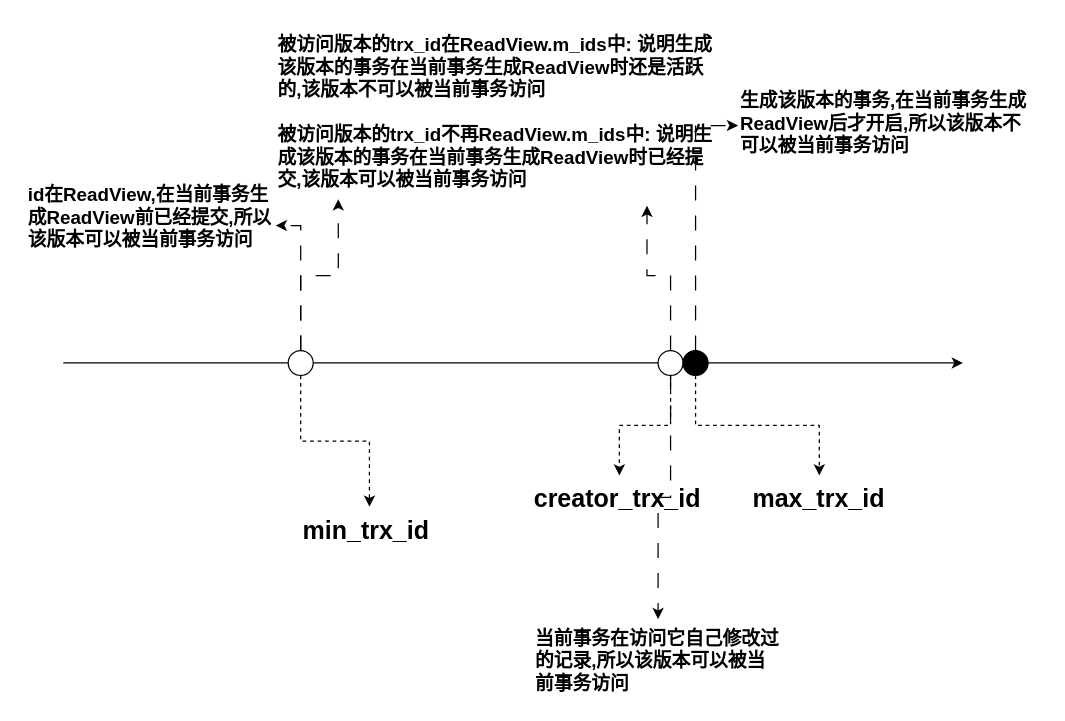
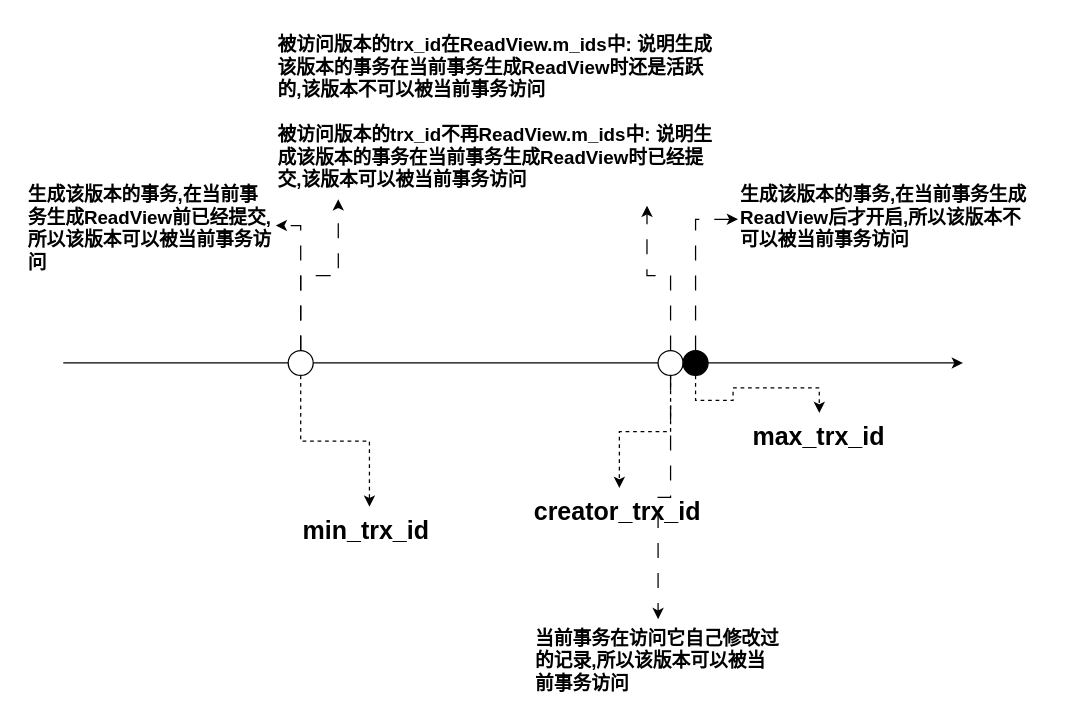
  <mxCell id="0" />
  <mxCell id="1" parent="0" />
  <mxCell id="2" value="" style="endArrow=classic;html=1;rounded=0;" edge="1" parent="1" source="16"><mxGeometry width="50" height="50" relative="1" as="geometry"><mxPoint x="50" y="290" as="sourcePoint" /><mxPoint x="770" y="290" as="targetPoint" /></mxGeometry></mxCell>
  <mxCell id="3" value="" style="endArrow=none;html=1;rounded=0;endFill=0;" edge="1" parent="1" target="6"><mxGeometry width="50" height="50" relative="1" as="geometry"><mxPoint x="50" y="290" as="sourcePoint" /><mxPoint x="770" y="290" as="targetPoint" /></mxGeometry></mxCell>
  <mxCell id="4" style="edgeStyle=orthogonalEdgeStyle;rounded=0;orthogonalLoop=1;jettySize=auto;html=1;exitX=0.5;exitY=1;exitDx=0;exitDy=0;dashed=1;" edge="1" parent="1" source="6" target="7"><mxGeometry relative="1" as="geometry" /></mxCell>
  <mxCell id="5" style="edgeStyle=orthogonalEdgeStyle;rounded=0;orthogonalLoop=1;jettySize=auto;html=1;exitX=0.5;exitY=0;exitDx=0;exitDy=0;entryX=1;entryY=0.5;entryDx=0;entryDy=0;dashed=1;dashPattern=12 12;" edge="1" parent="1" source="6" target="18"><mxGeometry relative="1" as="geometry" /></mxCell>
  <mxCell id="6" value="" style="ellipse;whiteSpace=wrap;html=1;aspect=fixed;" vertex="1" parent="1"><mxGeometry x="230" y="280" width="20" height="20" as="geometry" /></mxCell>
  <mxCell id="7" value="min_trx_id" style="text;html=1;align=left;verticalAlign=top;whiteSpace=wrap;rounded=0;fontSize=20;fontStyle=1" vertex="1" parent="1"><mxGeometry x="240" y="405" width="110" height="30" as="geometry" /></mxCell>
  <mxCell id="8" value="" style="endArrow=none;html=1;rounded=0;endFill=0;" edge="1" parent="1" source="6" target="11"><mxGeometry width="50" height="50" relative="1" as="geometry"><mxPoint x="160" y="290" as="sourcePoint" /><mxPoint x="770" y="290" as="targetPoint" /></mxGeometry></mxCell>
  <mxCell id="9" style="edgeStyle=orthogonalEdgeStyle;rounded=0;orthogonalLoop=1;jettySize=auto;html=1;exitX=0.5;exitY=1;exitDx=0;exitDy=0;entryX=0.5;entryY=0;entryDx=0;entryDy=0;dashed=1;" edge="1" parent="1" source="11" target="12"><mxGeometry relative="1" as="geometry" /></mxCell>
  <mxCell id="10" style="edgeStyle=orthogonalEdgeStyle;rounded=0;orthogonalLoop=1;jettySize=auto;html=1;exitX=0.5;exitY=1;exitDx=0;exitDy=0;dashed=1;dashPattern=12 12;" edge="1" parent="1" source="11" target="23"><mxGeometry relative="1" as="geometry" /></mxCell>
  <mxCell id="11" value="" style="ellipse;whiteSpace=wrap;html=1;aspect=fixed;" vertex="1" parent="1"><mxGeometry x="526" y="280" width="20" height="20" as="geometry" /></mxCell>
- <mxCell id="12" value="creator_trx_id" style="text;html=1;align=left;verticalAlign=top;whiteSpace=wrap;rounded=0;fontSize=20;fontStyle=1" vertex="1" parent="1"><mxGeometry x="425" y="380" width="140" height="30" as="geometry" /></mxCell>
+ <mxCell id="12" value="creator_trx_id" style="text;html=1;align=left;verticalAlign=top;whiteSpace=wrap;rounded=0;fontSize=20;fontStyle=1" vertex="1" parent="1"><mxGeometry x="425" y="390" width="140" height="30" as="geometry" /></mxCell>
  <mxCell id="13" value="" style="endArrow=classic;html=1;rounded=0;" edge="1" parent="1" source="11" target="16"><mxGeometry width="50" height="50" relative="1" as="geometry"><mxPoint x="390" y="290" as="sourcePoint" /><mxPoint x="770" y="290" as="targetPoint" /></mxGeometry></mxCell>
  <mxCell id="14" style="edgeStyle=orthogonalEdgeStyle;rounded=0;orthogonalLoop=1;jettySize=auto;html=1;exitX=0.5;exitY=1;exitDx=0;exitDy=0;entryX=0.5;entryY=0;entryDx=0;entryDy=0;dashed=1;" edge="1" parent="1" source="16" target="17"><mxGeometry relative="1" as="geometry" /></mxCell>
  <mxCell id="15" style="edgeStyle=orthogonalEdgeStyle;rounded=0;orthogonalLoop=1;jettySize=auto;html=1;exitX=0.5;exitY=0;exitDx=0;exitDy=0;entryX=0;entryY=0.5;entryDx=0;entryDy=0;dashed=1;dashPattern=12 12;" edge="1" parent="1" source="16" target="19"><mxGeometry relative="1" as="geometry" /></mxCell>
  <mxCell id="16" value="" style="ellipse;whiteSpace=wrap;html=1;aspect=fixed;fillColor=light-dark(#000000, #ffffff);" vertex="1" parent="1"><mxGeometry x="546" y="280" width="20" height="20" as="geometry" /></mxCell>
- <mxCell id="17" value="max_trx_id" style="text;html=1;align=left;verticalAlign=top;whiteSpace=wrap;rounded=0;fontSize=20;fontStyle=1" vertex="1" parent="1"><mxGeometry x="600" y="380" width="110" height="30" as="geometry" /></mxCell>
- <mxCell id="18" value="id在ReadView,在当前事务生成ReadView前已经提交,所以该版本可以被当前事务访问" style="text;html=1;align=left;verticalAlign=top;whiteSpace=wrap;rounded=0;fontSize=15;fontStyle=1" vertex="1" parent="1"><mxGeometry x="20" y="140" width="200" height="80" as="geometry" /></mxCell>
- <mxCell id="19" value="生成该版本的事务,在当前事务生成ReadView后才开启,所以该版本不可以被当前事务访问" style="text;html=1;align=left;verticalAlign=top;whiteSpace=wrap;rounded=0;fontSize=15;fontStyle=1" vertex="1" parent="1"><mxGeometry x="590" y="65" width="240" height="70" as="geometry" /></mxCell>
+ <mxCell id="17" value="max_trx_id" style="text;html=1;align=left;verticalAlign=top;whiteSpace=wrap;rounded=0;fontSize=20;fontStyle=1" vertex="1" parent="1"><mxGeometry x="600" y="330" width="110" height="30" as="geometry" /></mxCell>
+ <mxCell id="18" value="生成该版本的事务,在当前事务生成ReadView前已经提交,所以该版本可以被当前事务访问" style="text;html=1;align=left;verticalAlign=top;whiteSpace=wrap;rounded=0;fontSize=15;fontStyle=1" vertex="1" parent="1"><mxGeometry x="20" y="140" width="200" height="80" as="geometry" /></mxCell>
+ <mxCell id="19" value="生成该版本的事务,在当前事务生成ReadView后才开启,所以该版本不可以被当前事务访问" style="text;html=1;align=left;verticalAlign=top;whiteSpace=wrap;rounded=0;fontSize=15;fontStyle=1" vertex="1" parent="1"><mxGeometry x="590" y="140" width="240" height="70" as="geometry" /></mxCell>
  <mxCell id="20" value="&lt;div&gt;被访问版本的trx_id在ReadView.m_ids中: 说明生成该版本的事务在当前事务生成ReadView时还是活跃的,该版本不可以被当前事务访问&lt;/div&gt;&lt;div&gt;&lt;br&gt;&lt;/div&gt;&lt;div&gt;被访问版本的trx_id不再ReadView.m_ids中: 说明生成该版本的事务在当前事务生成ReadView时已经提交,该版本可以被当前事务访问&lt;/div&gt;" style="text;html=1;align=left;verticalAlign=top;whiteSpace=wrap;rounded=0;fontSize=15;fontStyle=1" vertex="1" parent="1"><mxGeometry x="220" y="20" width="355" height="140" as="geometry" /></mxCell>
  <mxCell id="21" style="edgeStyle=orthogonalEdgeStyle;rounded=0;orthogonalLoop=1;jettySize=auto;html=1;exitX=0.5;exitY=0;exitDx=0;exitDy=0;entryX=0.141;entryY=0.993;entryDx=0;entryDy=0;entryPerimeter=0;dashed=1;dashPattern=12 12;" edge="1" parent="1" source="6" target="20"><mxGeometry relative="1" as="geometry" /></mxCell>
  <mxCell id="22" style="edgeStyle=orthogonalEdgeStyle;rounded=0;orthogonalLoop=1;jettySize=auto;html=1;exitX=0.5;exitY=0;exitDx=0;exitDy=0;entryX=0.837;entryY=1.029;entryDx=0;entryDy=0;entryPerimeter=0;dashed=1;dashPattern=12 12;" edge="1" parent="1" source="11" target="20"><mxGeometry relative="1" as="geometry" /></mxCell>
  <mxCell id="23" value="当前事务在访问它自己修改过的记录,所以该版本可以被当前事务访问" style="text;html=1;align=left;verticalAlign=top;whiteSpace=wrap;rounded=0;fontSize=15;fontStyle=1" vertex="1" parent="1"><mxGeometry x="426" y="495" width="200" height="60" as="geometry" /></mxCell>
